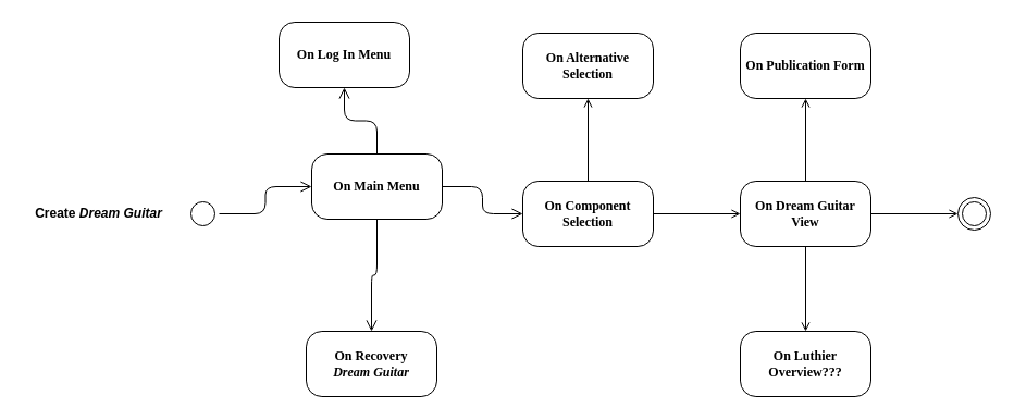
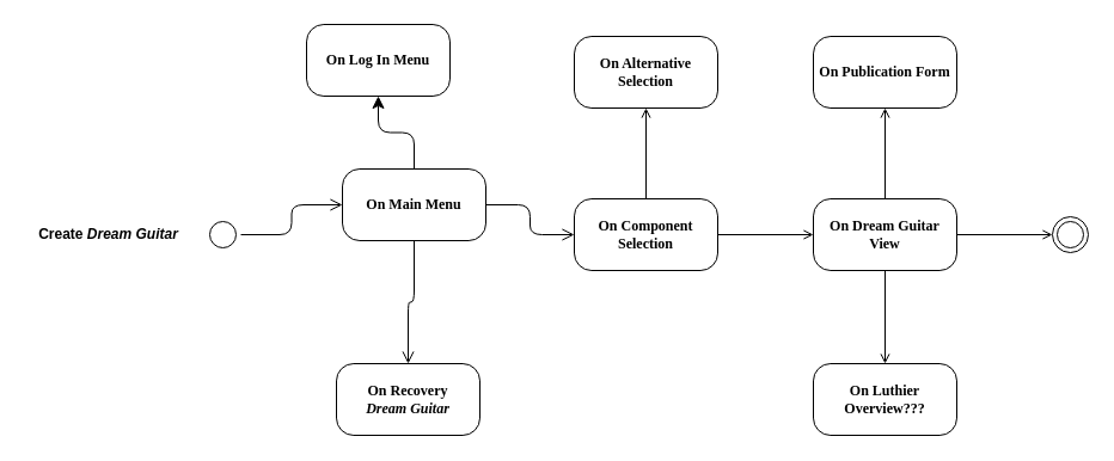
  <mxCell id="0" />
  <mxCell id="1" parent="0" />
  <mxCell id="2" value="" style="ellipse;html=1;shape=startState;rounded=1;shadow=0;comic=0;labelBackgroundColor=none;fontFamily=Verdana;fontSize=12;align=center;direction=south;" parent="1" vertex="1"><mxGeometry x="171" y="181" width="30" height="30" as="geometry" /></mxCell>
  <mxCell id="3" value="&lt;b&gt;On Main Menu&lt;/b&gt;" style="rounded=1;whiteSpace=wrap;html=1;arcSize=24;shadow=0;comic=0;labelBackgroundColor=none;fontFamily=Verdana;fontSize=12;align=center;" parent="1" vertex="1"><mxGeometry x="286" y="141" width="120" height="60" as="geometry" /></mxCell>
  <mxCell id="4" style="edgeStyle=orthogonalEdgeStyle;html=1;labelBackgroundColor=none;endArrow=open;endSize=8;fontFamily=Verdana;fontSize=12;align=left;fontColor=default;" parent="1" source="2" target="3" edge="1"><mxGeometry relative="1" as="geometry" /></mxCell>
  <mxCell id="5" value="&lt;b&gt;On Recovery&lt;/b&gt;&lt;div&gt;&lt;b&gt;&lt;i&gt;Dream Guitar&lt;/i&gt;&lt;/b&gt;&lt;/div&gt;" style="rounded=1;whiteSpace=wrap;html=1;arcSize=24;shadow=0;comic=0;labelBackgroundColor=none;fontFamily=Verdana;fontSize=12;align=center;" vertex="1" parent="1"><mxGeometry x="281" y="304" width="120" height="60" as="geometry" /></mxCell>
  <mxCell id="6" style="edgeStyle=orthogonalEdgeStyle;html=1;labelBackgroundColor=none;endArrow=open;endSize=8;fontFamily=Verdana;fontSize=12;align=left;fontColor=default;exitX=0.5;exitY=1;exitDx=0;exitDy=0;" edge="1" parent="1" target="5" source="3"><mxGeometry relative="1" as="geometry"><mxPoint x="401" y="196" as="sourcePoint" /></mxGeometry></mxCell>
  <mxCell id="7" value="&lt;b&gt;Create &lt;i style=&quot;&quot;&gt;Dream Guitar&lt;/i&gt;&lt;/b&gt;" style="text;html=1;align=center;verticalAlign=middle;resizable=0;points=[];autosize=1;strokeColor=none;fillColor=none;labelBackgroundColor=none;" vertex="1" parent="1"><mxGeometry x="20" y="181" width="140" height="30" as="geometry" /></mxCell>
  <mxCell id="8" value="&lt;b&gt;On Log In Menu&lt;/b&gt;" style="rounded=1;whiteSpace=wrap;html=1;arcSize=24;shadow=0;comic=0;labelBackgroundColor=none;fontFamily=Verdana;fontSize=12;align=center;" vertex="1" parent="1"><mxGeometry x="256" y="20" width="120" height="60" as="geometry" /></mxCell>
- <mxCell id="9" style="edgeStyle=orthogonalEdgeStyle;html=1;labelBackgroundColor=none;endArrow=open;endSize=8;fontFamily=Verdana;fontSize=12;align=left;fontColor=default;entryX=0.5;entryY=1;entryDx=0;entryDy=0;exitX=0.5;exitY=0;exitDx=0;exitDy=0;" edge="1" parent="1" source="3" target="8"><mxGeometry relative="1" as="geometry"><mxPoint x="411" y="206" as="sourcePoint" /><mxPoint x="491" y="206" as="targetPoint" /></mxGeometry></mxCell>
+ <mxCell id="9" style="edgeStyle=orthogonalEdgeStyle;html=1;labelBackgroundColor=none;endArrow=classic;endSize=8;fontFamily=Verdana;fontSize=12;align=left;fontColor=default;entryX=0.5;entryY=1;entryDx=0;entryDy=0;exitX=0.5;exitY=0;exitDx=0;exitDy=0;" edge="1" parent="1" source="3" target="8"><mxGeometry relative="1" as="geometry"><mxPoint x="411" y="206" as="sourcePoint" /><mxPoint x="491" y="206" as="targetPoint" /></mxGeometry></mxCell>
  <mxCell id="10" style="edgeStyle=orthogonalEdgeStyle;rounded=0;orthogonalLoop=1;jettySize=auto;html=1;entryX=0.5;entryY=1;entryDx=0;entryDy=0;endArrow=open;endFill=0;labelBackgroundColor=none;fontColor=default;" edge="1" parent="1" source="12" target="13"><mxGeometry relative="1" as="geometry" /></mxCell>
  <mxCell id="11" style="edgeStyle=orthogonalEdgeStyle;rounded=0;orthogonalLoop=1;jettySize=auto;html=1;exitX=1;exitY=0.5;exitDx=0;exitDy=0;entryX=0;entryY=0.5;entryDx=0;entryDy=0;endArrow=open;endFill=0;labelBackgroundColor=none;fontColor=default;" edge="1" parent="1" source="12" target="16"><mxGeometry relative="1" as="geometry" /></mxCell>
  <mxCell id="12" value="&lt;b&gt;On Component Selection&lt;/b&gt;" style="rounded=1;whiteSpace=wrap;html=1;arcSize=24;shadow=0;comic=0;labelBackgroundColor=none;fontFamily=Verdana;fontSize=12;align=center;" vertex="1" parent="1"><mxGeometry x="480" y="166" width="120" height="60" as="geometry" /></mxCell>
  <mxCell id="13" value="&lt;b&gt;On Alternative Selection&lt;/b&gt;" style="rounded=1;whiteSpace=wrap;html=1;arcSize=24;shadow=0;comic=0;labelBackgroundColor=none;fontFamily=Verdana;fontSize=12;align=center;" vertex="1" parent="1"><mxGeometry x="480" y="30" width="120" height="60" as="geometry" /></mxCell>
  <mxCell id="14" style="edgeStyle=orthogonalEdgeStyle;rounded=0;orthogonalLoop=1;jettySize=auto;html=1;entryX=0.5;entryY=1;entryDx=0;entryDy=0;endArrow=open;endFill=0;labelBackgroundColor=none;fontColor=default;" edge="1" parent="1" source="16" target="17"><mxGeometry relative="1" as="geometry" /></mxCell>
  <mxCell id="15" style="edgeStyle=orthogonalEdgeStyle;rounded=0;orthogonalLoop=1;jettySize=auto;html=1;entryX=0.5;entryY=0;entryDx=0;entryDy=0;endArrow=open;endFill=0;labelBackgroundColor=none;fontColor=default;" edge="1" parent="1" source="16" target="18"><mxGeometry relative="1" as="geometry" /></mxCell>
  <mxCell id="16" value="&lt;b&gt;On Dream Guitar View&lt;/b&gt;" style="rounded=1;whiteSpace=wrap;html=1;arcSize=24;shadow=0;comic=0;labelBackgroundColor=none;fontFamily=Verdana;fontSize=12;align=center;" vertex="1" parent="1"><mxGeometry x="680" y="166" width="120" height="60" as="geometry" /></mxCell>
  <mxCell id="17" value="&lt;b&gt;On Publication Form&lt;/b&gt;" style="rounded=1;whiteSpace=wrap;html=1;arcSize=24;shadow=0;comic=0;labelBackgroundColor=none;fontFamily=Verdana;fontSize=12;align=center;" vertex="1" parent="1"><mxGeometry x="680" y="30" width="120" height="60" as="geometry" /></mxCell>
  <mxCell id="18" value="&lt;b&gt;On Luthier Overview???&lt;/b&gt;" style="rounded=1;whiteSpace=wrap;html=1;arcSize=24;shadow=0;comic=0;labelBackgroundColor=none;fontFamily=Verdana;fontSize=12;align=center;" vertex="1" parent="1"><mxGeometry x="680" y="304" width="120" height="60" as="geometry" /></mxCell>
  <mxCell id="19" style="edgeStyle=orthogonalEdgeStyle;html=1;labelBackgroundColor=none;endArrow=open;endSize=8;fontFamily=Verdana;fontSize=12;align=left;fontColor=default;exitX=1;exitY=0.5;exitDx=0;exitDy=0;entryX=0;entryY=0.5;entryDx=0;entryDy=0;" edge="1" parent="1" source="3" target="12"><mxGeometry relative="1" as="geometry"><mxPoint x="402" y="196" as="sourcePoint" /><mxPoint x="482" y="196" as="targetPoint" /></mxGeometry></mxCell>
  <mxCell id="20" value="" style="ellipse;html=1;shape=endState;labelBackgroundColor=none;" vertex="1" parent="1"><mxGeometry x="880" y="181" width="30" height="30" as="geometry" /></mxCell>
  <mxCell id="21" style="edgeStyle=orthogonalEdgeStyle;rounded=0;orthogonalLoop=1;jettySize=auto;html=1;endArrow=open;endFill=0;exitX=1;exitY=0.5;exitDx=0;exitDy=0;labelBackgroundColor=none;fontColor=default;" edge="1" parent="1" source="16" target="20"><mxGeometry relative="1" as="geometry"><mxPoint x="801" y="196" as="sourcePoint" /><mxPoint x="881" y="196" as="targetPoint" /></mxGeometry></mxCell>
